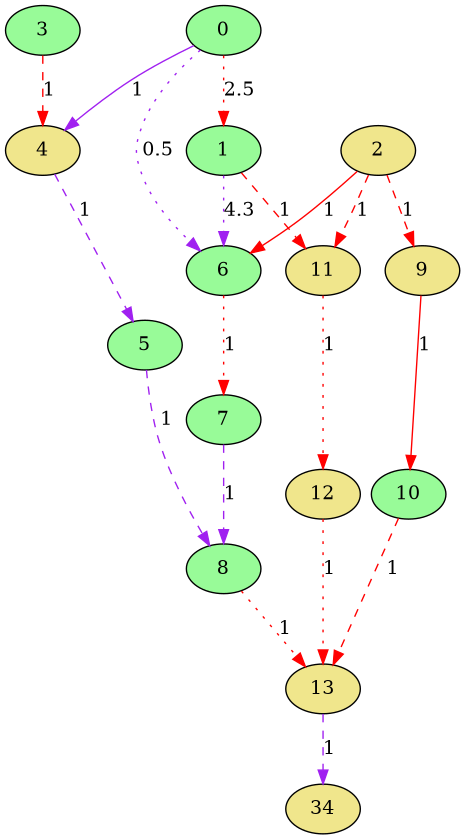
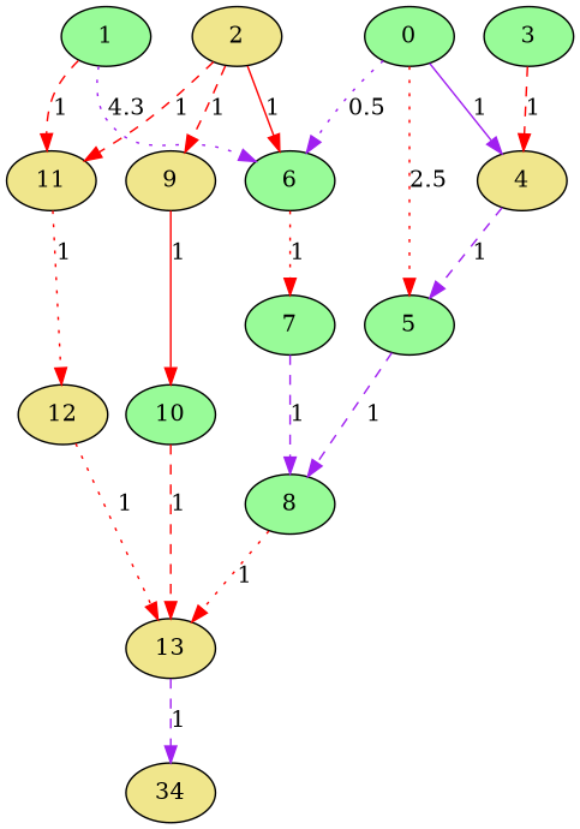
  digraph {
    node [fillcolor=palegreen style=filled]
    edge [color=red style=dashed weight=1]
    0
    1
    4 [fillcolor=khaki]
    6
    11 [fillcolor=khaki]
    5
    7
    12 [fillcolor=khaki]
    2 [fillcolor=khaki]
    9 [fillcolor=khaki]
    10
    3
    8
    13 [fillcolor=khaki]
    n15 [fillcolor=khaki label=34]
-   0 -> 1 [label=2.5 style=dotted weight=2.5]
+   0 -> 5 [label=2.5 style=dotted weight=2.5]
    0 -> 4 [color=purple label=1 style=solid]
    0 -> 6 [color=purple label=0.5 style=dotted weight=0.5]
    1 -> 6 [color=purple label=4.3 style=dotted weight=4.3]
    1 -> 11 [label=1]
    4 -> 5 [color=purple label=1]
    6 -> 7 [label=1 style=dotted]
    11 -> 12 [label=1 style=dotted]
    5 -> 8 [color=purple label=1]
    7 -> 8 [color=purple label=1]
    12 -> 13 [label=1 style=dotted]
    2 -> 6 [label=1 style=solid]
    2 -> 11 [label=1]
    2 -> 9 [label=1]
    9 -> 10 [label=1 style=solid]
    10 -> 13 [label=1]
    3 -> 4 [label=1]
    8 -> 13 [label=1 style=dotted]
    13 -> n15 [color=purple label=1]
  }
